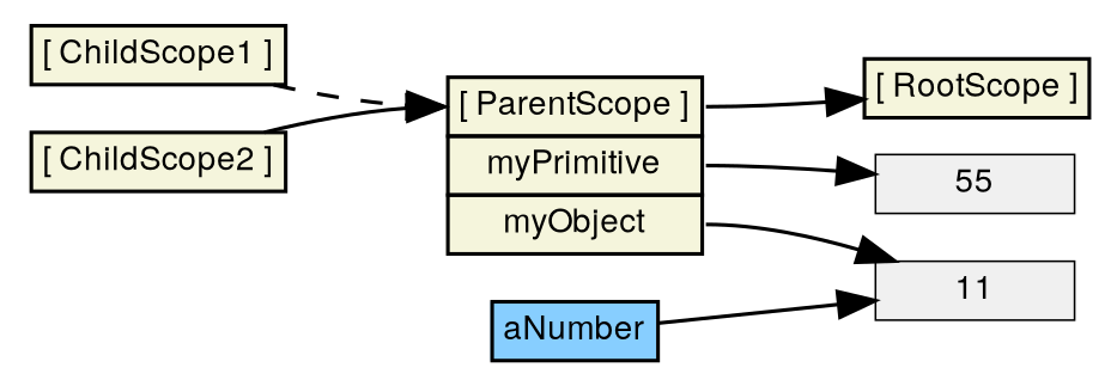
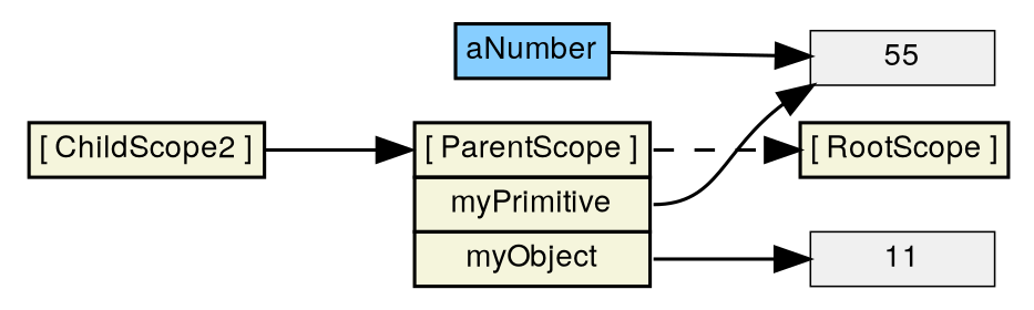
  digraph {
    nodesep=0.1
    rankdir=LR
    node [fontname="Helvetica,Sans" fontsize=9 margin="0.05, 0.04" penwidth=0.5 shape=plaintext]
    edge [tailport=proto]
    n1 [height=0.2 label=<<table bgcolor="beige" border="0" cellborder="1" cellpadding="2" cellspacing="0">   <tr><td port="proto">[ RootScope ]</td></tr></table>>]
    n2 [height=0.2 label=<<table bgcolor="beige" border="0" cellborder="1" cellpadding="2" cellspacing="0">   <tr><td port="proto">[ ParentScope ]</td></tr>   <tr><td port="myPrimitive">myPrimitive</td></tr>   <tr><td port="myObject">myObject</td></tr>   </table>>]
    n3 [fillcolor=gray94 height=0.2 label=55 shape=box style=filled]
    n4 [fillcolor=gray94 height=0.2 label=11 shape=box style=filled]
    n5 [height=0.2 label=<<table bgcolor="skyblue1" border="0" cellborder="1" cellpadding="2" cellspacing="0">   <tr><td port="aNumber">aNumber</td></tr>   </table>>]
-   n6 [height=0.2 label=<<table bgcolor="beige" border="0" cellborder="1" cellpadding="2" cellspacing="0">   <tr><td port="proto">[ ChildScope1 ]</td></tr>   </table>>]
    n7 [height=0.2 label=<<table bgcolor="beige" border="0" cellborder="1" cellpadding="2" cellspacing="0">   <tr><td port="proto">[ ChildScope2 ]</td></tr>   </table>>]
-   n2 -> n1 [headport=proto style=solid]
+   n2 -> n1 [headport=proto style=dashed]
    n2 -> n3 [tailport=myPrimitive]
    n2 -> n4 [tailport=myObject]
-   n5 -> n4 [tailport=aNumber]
-   n6 -> n2 [headport=proto style=dashed]
+   n5 -> n3 [tailport=aNumber]
    n7 -> n2 [headport=proto style=solid]
  }
